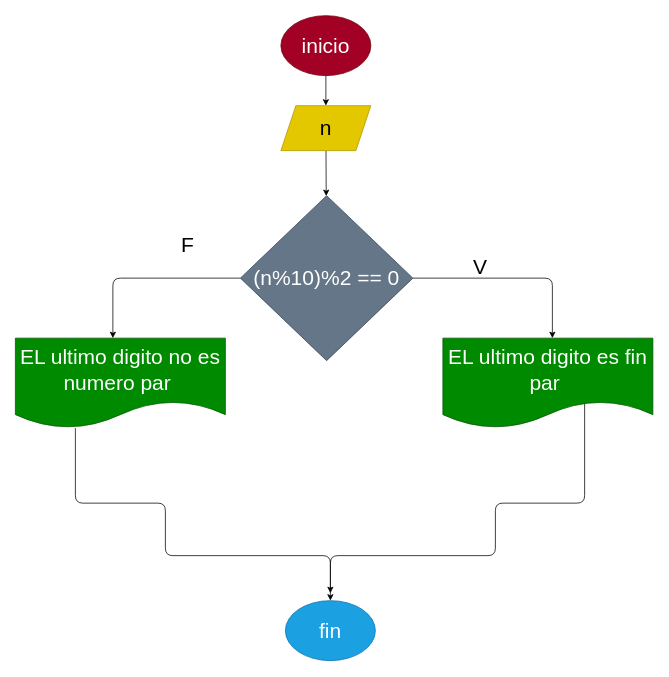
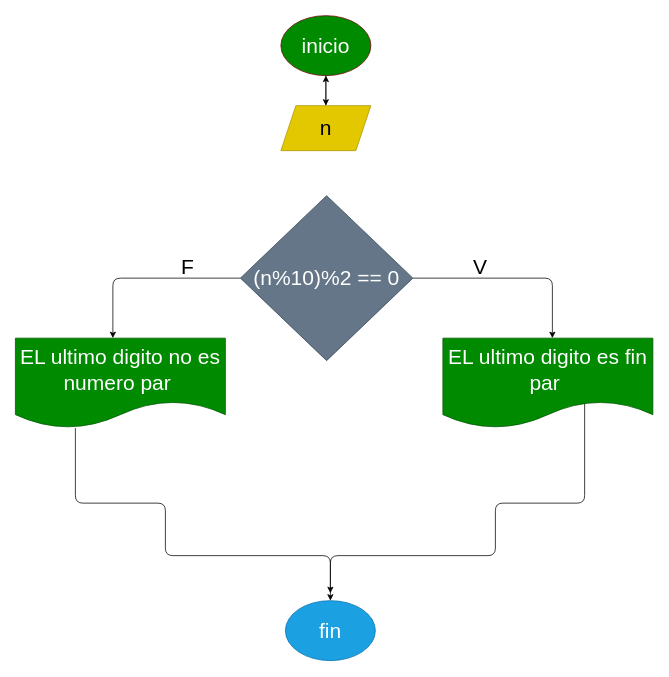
  <mxCell id="0" />
  <mxCell id="1" parent="0" />
  <mxCell id="2" value="" style="edgeStyle=none;html=1;fontSize=28;" edge="1" parent="1" target="4"><mxGeometry relative="1" as="geometry"><mxPoint x="434" y="100" as="sourcePoint" /></mxGeometry></mxCell>
- <mxCell id="3" value="" style="edgeStyle=none;html=1;fontSize=28;" edge="1" parent="1" source="4" target="5"><mxGeometry relative="1" as="geometry" /></mxCell>
+ <mxCell id="3" value="" style="edgeStyle=none;html=1;fontSize=28;" edge="1" parent="1" source="4" target="14"><mxGeometry relative="1" as="geometry" /></mxCell>
  <mxCell id="4" value="n" style="shape=parallelogram;perimeter=parallelogramPerimeter;whiteSpace=wrap;html=1;fixedSize=1;fontSize=28;fillColor=#e3c800;fontColor=#000000;strokeColor=#B09500;" vertex="1" parent="1"><mxGeometry x="374" y="140" width="120" height="60" as="geometry" /></mxCell>
  <mxCell id="5" value="(n%10)%2 == 0" style="rhombus;whiteSpace=wrap;html=1;fontSize=28;fillColor=#647687;fontColor=#ffffff;strokeColor=#314354;" vertex="1" parent="1"><mxGeometry x="320" y="260" width="230" height="220" as="geometry" /></mxCell>
  <mxCell id="6" value="" style="edgeStyle=segmentEdgeStyle;endArrow=classic;html=1;fontSize=28;" edge="1" parent="1"><mxGeometry width="50" height="50" relative="1" as="geometry"><mxPoint x="550" y="370" as="sourcePoint" /><mxPoint x="736" y="450" as="targetPoint" /></mxGeometry></mxCell>
  <mxCell id="7" value="" style="edgeStyle=segmentEdgeStyle;endArrow=classic;html=1;fontSize=28;" edge="1" parent="1"><mxGeometry width="50" height="50" relative="1" as="geometry"><mxPoint x="320" y="370" as="sourcePoint" /><mxPoint x="150" y="450" as="targetPoint" /></mxGeometry></mxCell>
  <mxCell id="8" value="EL ultimo digito no es numero par&amp;nbsp;" style="shape=document;whiteSpace=wrap;html=1;boundedLbl=1;fontSize=28;fillColor=#008a00;fontColor=#ffffff;strokeColor=#005700;" vertex="1" parent="1"><mxGeometry y="450" width="280" height="120" as="geometry" x="20" /></mxCell>
  <mxCell id="9" value="" style="edgeStyle=segmentEdgeStyle;endArrow=classic;html=1;fontSize=28;entryX=0.5;entryY=0;entryDx=0;entryDy=0;" edge="1" parent="1" target="11"><mxGeometry width="50" height="50" relative="1" as="geometry"><mxPoint x="100" y="570" as="sourcePoint" /><mxPoint x="440" y="740" as="targetPoint" /><Array as="points"><mxPoint x="100" y="670" /><mxPoint x="220" y="670" /><mxPoint x="220" y="740" /><mxPoint x="440" y="740" /></Array></mxGeometry></mxCell>
  <mxCell id="10" value="" style="edgeStyle=segmentEdgeStyle;endArrow=classic;html=1;fontSize=28;exitX=0.818;exitY=0.725;exitDx=0;exitDy=0;exitPerimeter=0;" edge="1" parent="1"><mxGeometry width="50" height="50" relative="1" as="geometry"><mxPoint x="779.04" y="537" as="sourcePoint" /><mxPoint x="440" y="790" as="targetPoint" /><Array as="points"><mxPoint x="779" y="670" /><mxPoint x="660" y="670" /><mxPoint x="660" y="740" /><mxPoint x="440" y="740" /></Array></mxGeometry></mxCell>
  <mxCell id="11" value="fin" style="ellipse;whiteSpace=wrap;html=1;fontSize=28;fillColor=#1ba1e2;fontColor=#ffffff;strokeColor=#006EAF;" vertex="1" parent="1"><mxGeometry x="380" y="800" width="120" height="80" as="geometry" /></mxCell>
- <mxCell id="12" value="F" style="text;html=1;strokeColor=none;fillColor=none;align=center;verticalAlign=middle;whiteSpace=wrap;rounded=0;fontSize=28;" vertex="1" parent="1"><mxGeometry x="220" y="310" width="60" height="30" as="geometry" /></mxCell>
+ <mxCell id="12" value="F" style="text;html=1;strokeColor=none;fillColor=none;align=center;verticalAlign=middle;whiteSpace=wrap;rounded=0;fontSize=28;" vertex="1" parent="1"><mxGeometry x="220" y="340" width="60" height="30" as="geometry" /></mxCell>
  <mxCell id="13" value="V" style="text;html=1;strokeColor=none;fillColor=none;align=center;verticalAlign=middle;whiteSpace=wrap;rounded=0;fontSize=28;" vertex="1" parent="1"><mxGeometry x="610" y="340" width="60" height="30" as="geometry" /></mxCell>
- <mxCell id="14" value="inicio" style="ellipse;whiteSpace=wrap;html=1;fontSize=28;fillColor=#a20025;fontColor=#ffffff;strokeColor=#6F0000;" vertex="1" parent="1"><mxGeometry x="374" y="20" width="120" height="80" as="geometry" /></mxCell>
+ <mxCell id="14" value="inicio" style="ellipse;whiteSpace=wrap;html=1;fontSize=28;fillColor=#008a00;fontColor=#ffffff;strokeColor=#6F0000;" vertex="1" parent="1"><mxGeometry x="374" y="20" width="120" height="80" as="geometry" /></mxCell>
  <mxCell id="15" value="EL ultimo digito es fin par&amp;nbsp;" style="shape=document;whiteSpace=wrap;html=1;boundedLbl=1;fontSize=28;fillColor=#008a00;fontColor=#ffffff;strokeColor=#005700;" vertex="1" parent="1"><mxGeometry x="590" y="450" width="280" height="120" as="geometry" /></mxCell>
